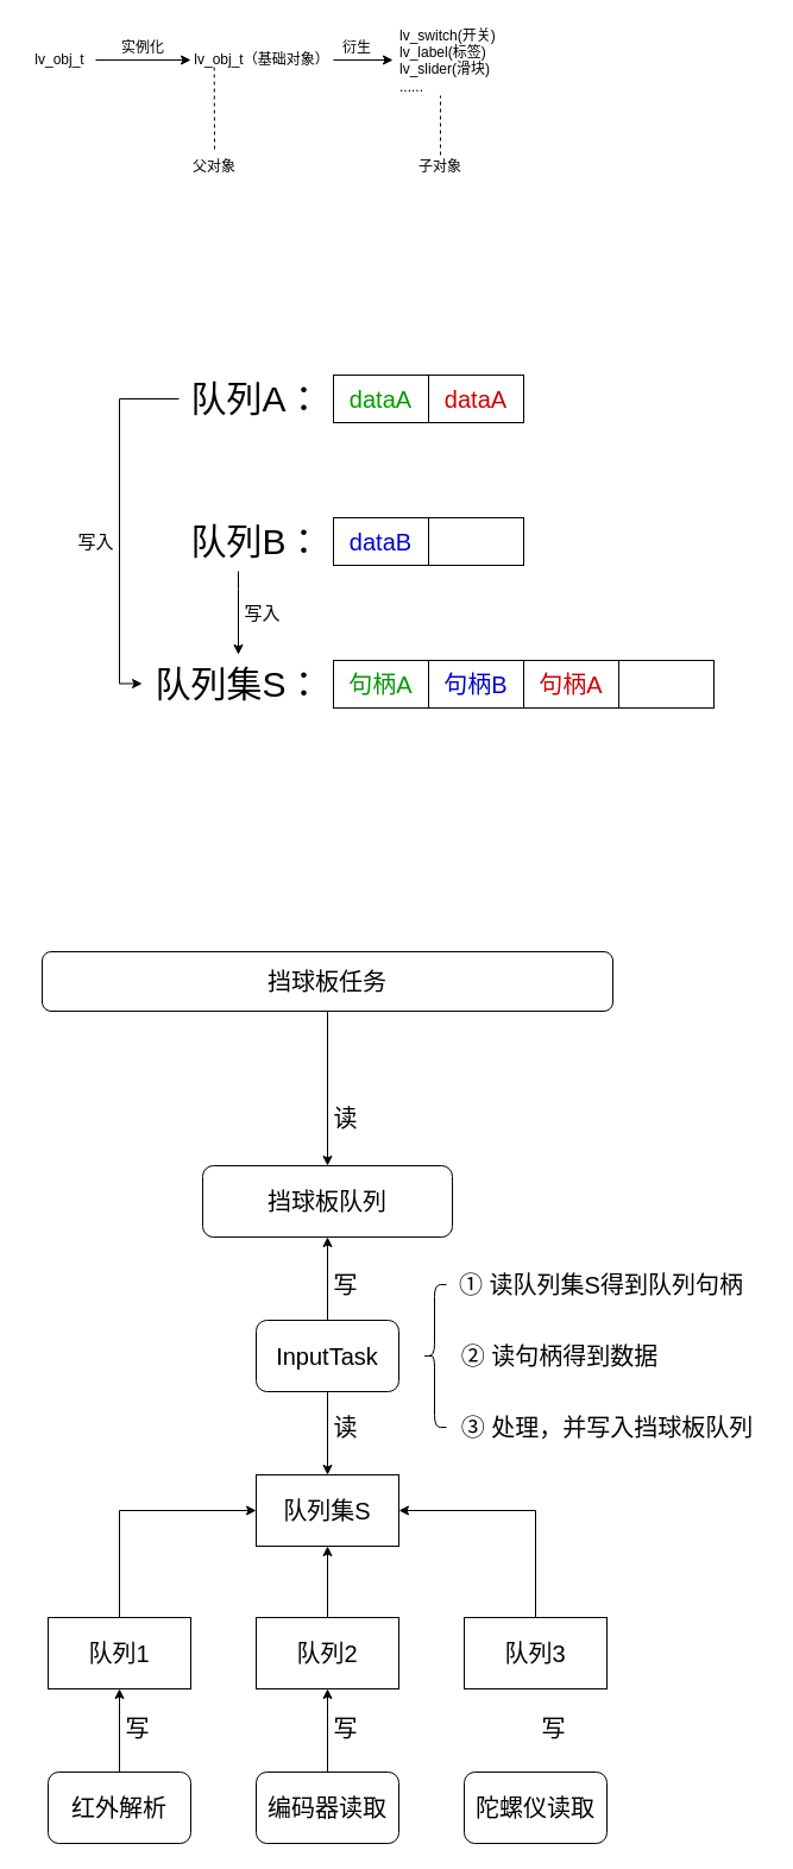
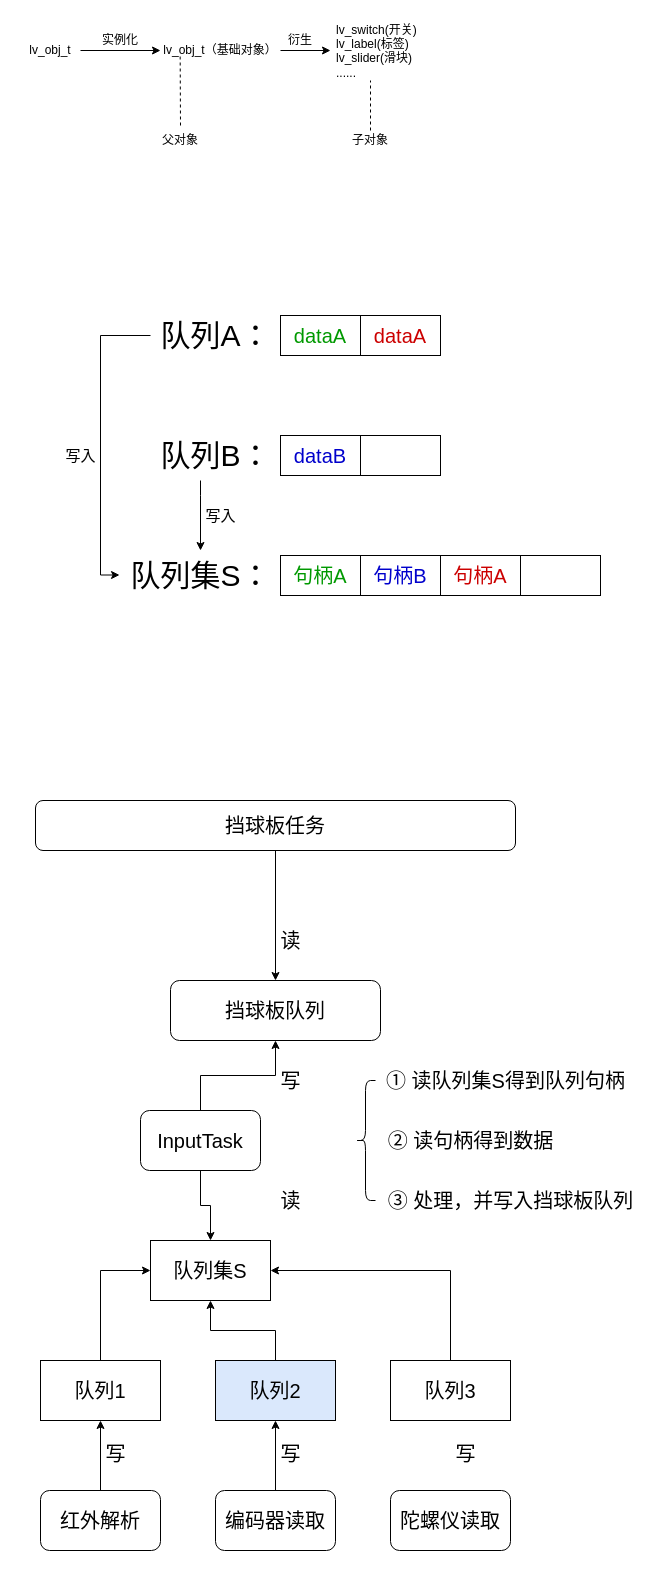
  <mxCell id="0" />
  <mxCell id="1" parent="0" />
  <mxCell id="2" value="" style="edgeStyle=orthogonalEdgeStyle;rounded=0;orthogonalLoop=1;jettySize=auto;html=1;" parent="1" source="3" target="6" edge="1"><mxGeometry relative="1" as="geometry" /></mxCell>
  <mxCell id="3" value="lv_obj_t" style="text;html=1;strokeColor=none;fillColor=none;align=center;verticalAlign=middle;whiteSpace=wrap;rounded=0;" parent="1" vertex="1"><mxGeometry x="20" y="35" width="60" height="30" as="geometry" /></mxCell>
  <mxCell id="4" value="lv_switch(开关)&lt;br&gt;lv_label(标签)&lt;br&gt;lv_slider(滑块)&lt;br&gt;......" style="text;strokeColor=none;fillColor=none;align=left;verticalAlign=middle;spacingLeft=4;spacingRight=4;overflow=hidden;points=[[0,0.5],[1,0.5]];portConstraint=eastwest;rotatable=0;whiteSpace=wrap;html=1;" parent="1" vertex="1"><mxGeometry x="330" y="20" width="100" height="60" as="geometry" /></mxCell>
  <mxCell id="5" value="" style="edgeStyle=orthogonalEdgeStyle;rounded=0;orthogonalLoop=1;jettySize=auto;html=1;" parent="1" source="6" target="4" edge="1"><mxGeometry relative="1" as="geometry" /></mxCell>
  <mxCell id="6" value="lv_obj_t（基础对象）" style="text;html=1;strokeColor=none;fillColor=none;align=center;verticalAlign=middle;whiteSpace=wrap;rounded=0;" parent="1" vertex="1"><mxGeometry x="160" y="35" width="120" height="30" as="geometry" /></mxCell>
  <mxCell id="7" value="实例化" style="text;html=1;strokeColor=none;fillColor=none;align=center;verticalAlign=middle;whiteSpace=wrap;rounded=0;" parent="1" vertex="1"><mxGeometry x="90" y="25" width="60" height="30" as="geometry" /></mxCell>
  <mxCell id="8" value="" style="endArrow=none;dashed=1;html=1;rounded=0;exitX=0.5;exitY=0;exitDx=0;exitDy=0;" parent="1" source="9" edge="1"><mxGeometry width="50" height="50" relative="1" as="geometry"><mxPoint x="179.66" y="115" as="sourcePoint" /><mxPoint x="179.66" y="55" as="targetPoint" /></mxGeometry></mxCell>
  <mxCell id="9" value="父对象" style="text;html=1;strokeColor=none;fillColor=none;align=center;verticalAlign=middle;whiteSpace=wrap;rounded=0;" parent="1" vertex="1"><mxGeometry x="150" y="125" width="60" height="30" as="geometry" /></mxCell>
  <mxCell id="10" value="衍生" style="text;html=1;strokeColor=none;fillColor=none;align=center;verticalAlign=middle;whiteSpace=wrap;rounded=0;" parent="1" vertex="1"><mxGeometry x="270" y="25" width="60" height="30" as="geometry" /></mxCell>
  <mxCell id="11" value="" style="endArrow=none;dashed=1;html=1;rounded=0;" parent="1" edge="1"><mxGeometry width="50" height="50" relative="1" as="geometry"><mxPoint x="370" y="130" as="sourcePoint" /><mxPoint x="370" y="80" as="targetPoint" /></mxGeometry></mxCell>
  <mxCell id="12" value="子对象" style="text;html=1;strokeColor=none;fillColor=none;align=center;verticalAlign=middle;whiteSpace=wrap;rounded=0;" parent="1" vertex="1"><mxGeometry x="340" y="125" width="60" height="30" as="geometry" /></mxCell>
  <mxCell id="13" value="&lt;font style=&quot;font-size: 30px;&quot;&gt;队列A：&lt;/font&gt;" style="text;html=1;align=center;verticalAlign=middle;resizable=0;points=[];autosize=1;strokeColor=none;fillColor=none;" vertex="1" parent="1"><mxGeometry x="150" y="310" width="130" height="50" as="geometry" /></mxCell>
  <mxCell id="14" value="dataA" style="rounded=0;whiteSpace=wrap;html=1;aspect=fixed;fontSize=20;fontColor=#009900;" vertex="1" parent="1"><mxGeometry x="280" y="315" width="80" height="40" as="geometry" /></mxCell>
  <mxCell id="15" value="dataA" style="rounded=0;whiteSpace=wrap;html=1;aspect=fixed;fontColor=#CC0000;fontSize=20;" vertex="1" parent="1"><mxGeometry x="360" y="315" width="80" height="40" as="geometry" /></mxCell>
  <mxCell id="16" value="" style="edgeStyle=orthogonalEdgeStyle;rounded=0;orthogonalLoop=1;jettySize=auto;html=1;" edge="1" parent="1" source="17" target="20"><mxGeometry relative="1" as="geometry"><Array as="points"><mxPoint x="200" y="495" /><mxPoint x="200" y="495" /></Array></mxGeometry></mxCell>
  <mxCell id="17" value="&lt;font style=&quot;font-size: 30px;&quot;&gt;队列B：&lt;/font&gt;" style="text;html=1;align=center;verticalAlign=middle;resizable=0;points=[];autosize=1;strokeColor=none;fillColor=none;" vertex="1" parent="1"><mxGeometry x="150" y="430" width="130" height="50" as="geometry" /></mxCell>
  <mxCell id="18" value="dataB" style="rounded=0;whiteSpace=wrap;html=1;aspect=fixed;fontColor=#0000CC;fontSize=20;" vertex="1" parent="1"><mxGeometry x="280" y="435" width="80" height="40" as="geometry" /></mxCell>
  <mxCell id="19" value="" style="rounded=0;whiteSpace=wrap;html=1;aspect=fixed;" vertex="1" parent="1"><mxGeometry x="360" y="435" width="80" height="40" as="geometry" /></mxCell>
  <mxCell id="20" value="&lt;font style=&quot;font-size: 30px;&quot;&gt;队列集S：&lt;/font&gt;" style="text;html=1;align=center;verticalAlign=middle;resizable=0;points=[];autosize=1;strokeColor=none;fillColor=none;" vertex="1" parent="1"><mxGeometry x="120" y="550" width="160" height="50" as="geometry" /></mxCell>
  <mxCell id="21" value="句柄A" style="rounded=0;whiteSpace=wrap;html=1;aspect=fixed;fontColor=#009900;fontSize=20;" vertex="1" parent="1"><mxGeometry x="280" y="555" width="80" height="40" as="geometry" /></mxCell>
  <mxCell id="22" value="句柄B" style="rounded=0;whiteSpace=wrap;html=1;aspect=fixed;fontColor=#0000CC;fontSize=20;" vertex="1" parent="1"><mxGeometry x="360" y="555" width="80" height="40" as="geometry" /></mxCell>
  <mxCell id="23" value="句柄A" style="rounded=0;whiteSpace=wrap;html=1;aspect=fixed;fontColor=#CC0000;fontSize=20;" vertex="1" parent="1"><mxGeometry x="440" y="555" width="80" height="40" as="geometry" /></mxCell>
  <mxCell id="24" value="" style="rounded=0;whiteSpace=wrap;html=1;aspect=fixed;" vertex="1" parent="1"><mxGeometry x="520" y="555" width="80" height="40" as="geometry" /></mxCell>
  <mxCell id="25" style="edgeStyle=orthogonalEdgeStyle;rounded=0;orthogonalLoop=1;jettySize=auto;html=1;entryX=-0.006;entryY=0.49;entryDx=0;entryDy=0;entryPerimeter=0;" edge="1" parent="1" source="13" target="20"><mxGeometry relative="1" as="geometry"><Array as="points"><mxPoint x="100" y="335" /><mxPoint x="100" y="575" /></Array></mxGeometry></mxCell>
  <mxCell id="26" value="写入" style="text;html=1;align=center;verticalAlign=middle;resizable=0;points=[];autosize=1;strokeColor=none;fillColor=none;fontSize=15;" vertex="1" parent="1"><mxGeometry x="55" y="440" width="50" height="30" as="geometry" /></mxCell>
  <mxCell id="27" value="写入" style="text;html=1;align=center;verticalAlign=middle;resizable=0;points=[];autosize=1;strokeColor=none;fillColor=none;fontSize=15;" vertex="1" parent="1"><mxGeometry x="195" y="500" width="50" height="30" as="geometry" /></mxCell>
  <mxCell id="28" value="" style="edgeStyle=orthogonalEdgeStyle;rounded=0;orthogonalLoop=1;jettySize=auto;html=1;" edge="1" parent="1" source="29" target="30"><mxGeometry relative="1" as="geometry" /></mxCell>
  <mxCell id="29" value="&lt;div&gt;&lt;font style=&quot;font-size: 20px;&quot;&gt;挡球板任务&lt;/font&gt;&lt;/div&gt;" style="rounded=1;whiteSpace=wrap;html=1;" vertex="1" parent="1"><mxGeometry x="35" y="800" width="480" height="50" as="geometry" /></mxCell>
  <mxCell id="30" value="&lt;div&gt;&lt;span style=&quot;background-color: initial;&quot;&gt;&lt;font style=&quot;font-size: 20px;&quot;&gt;挡球板队列&lt;/font&gt;&lt;/span&gt;&lt;/div&gt;" style="rounded=1;whiteSpace=wrap;html=1;" vertex="1" parent="1"><mxGeometry x="170" y="980" width="210" height="60" as="geometry" /></mxCell>
  <mxCell id="31" value="" style="edgeStyle=orthogonalEdgeStyle;rounded=0;orthogonalLoop=1;jettySize=auto;html=1;" edge="1" parent="1" source="33" target="30"><mxGeometry relative="1" as="geometry" /></mxCell>
  <mxCell id="32" style="edgeStyle=orthogonalEdgeStyle;rounded=0;orthogonalLoop=1;jettySize=auto;html=1;entryX=0.5;entryY=0;entryDx=0;entryDy=0;" edge="1" parent="1" source="33" target="34"><mxGeometry relative="1" as="geometry" /></mxCell>
- <mxCell id="33" value="&lt;font style=&quot;font-size: 20px;&quot;&gt;InputTask&lt;/font&gt;" style="rounded=1;whiteSpace=wrap;html=1;" vertex="1" parent="1"><mxGeometry x="215" y="1110" width="120" height="60" as="geometry" /></mxCell>
- <mxCell id="34" value="&lt;font style=&quot;font-size: 20px;&quot;&gt;队列集S&lt;/font&gt;" style="rounded=0;whiteSpace=wrap;html=1;" vertex="1" parent="1"><mxGeometry x="215" y="1240" width="120" height="60" as="geometry" /></mxCell>
+ <mxCell id="33" value="&lt;font style=&quot;font-size: 20px;&quot;&gt;InputTask&lt;/font&gt;" style="rounded=1;whiteSpace=wrap;html=1;" vertex="1" parent="1"><mxGeometry x="140" y="1110" width="120" height="60" as="geometry" /></mxCell>
+ <mxCell id="34" value="&lt;font style=&quot;font-size: 20px;&quot;&gt;队列集S&lt;/font&gt;" style="rounded=0;whiteSpace=wrap;html=1;" vertex="1" parent="1"><mxGeometry x="150" y="1240" width="120" height="60" as="geometry" /></mxCell>
  <mxCell id="35" style="edgeStyle=orthogonalEdgeStyle;rounded=0;orthogonalLoop=1;jettySize=auto;html=1;entryX=0;entryY=0.5;entryDx=0;entryDy=0;" edge="1" parent="1" source="36" target="34"><mxGeometry relative="1" as="geometry"><Array as="points"><mxPoint x="100" y="1270" /></Array></mxGeometry></mxCell>
  <mxCell id="36" value="&lt;font style=&quot;font-size: 20px;&quot;&gt;队列1&lt;/font&gt;" style="rounded=0;whiteSpace=wrap;html=1;" vertex="1" parent="1"><mxGeometry x="40" y="1360" width="120" height="60" as="geometry" /></mxCell>
  <mxCell id="37" value="" style="edgeStyle=orthogonalEdgeStyle;rounded=0;orthogonalLoop=1;jettySize=auto;html=1;" edge="1" parent="1" source="38" target="34"><mxGeometry relative="1" as="geometry" /></mxCell>
- <mxCell id="38" value="&lt;font style=&quot;font-size: 20px;&quot;&gt;队列2&lt;/font&gt;" style="rounded=0;whiteSpace=wrap;html=1;" vertex="1" parent="1"><mxGeometry x="215" y="1360" width="120" height="60" as="geometry" /></mxCell>
+ <mxCell id="38" value="&lt;font style=&quot;font-size: 20px;&quot;&gt;队列2&lt;/font&gt;" style="rounded=0;whiteSpace=wrap;html=1;fillColor=#dae8fc;" vertex="1" parent="1"><mxGeometry x="215" y="1360" width="120" height="60" as="geometry" /></mxCell>
  <mxCell id="39" style="edgeStyle=orthogonalEdgeStyle;rounded=0;orthogonalLoop=1;jettySize=auto;html=1;entryX=1;entryY=0.5;entryDx=0;entryDy=0;" edge="1" parent="1" source="40" target="34"><mxGeometry relative="1" as="geometry"><Array as="points"><mxPoint x="450" y="1270" /></Array></mxGeometry></mxCell>
  <mxCell id="40" value="&lt;font style=&quot;font-size: 20px;&quot;&gt;队列3&lt;/font&gt;" style="rounded=0;whiteSpace=wrap;html=1;" vertex="1" parent="1"><mxGeometry x="390" y="1360" width="120" height="60" as="geometry" /></mxCell>
  <mxCell id="41" value="" style="edgeStyle=orthogonalEdgeStyle;rounded=0;orthogonalLoop=1;jettySize=auto;html=1;" edge="1" parent="1" source="42" target="36"><mxGeometry relative="1" as="geometry" /></mxCell>
  <mxCell id="42" value="&lt;font style=&quot;font-size: 20px;&quot;&gt;红外解析&lt;/font&gt;" style="rounded=1;whiteSpace=wrap;html=1;" vertex="1" parent="1"><mxGeometry x="40" y="1490" width="120" height="60" as="geometry" /></mxCell>
  <mxCell id="43" value="" style="edgeStyle=orthogonalEdgeStyle;rounded=0;orthogonalLoop=1;jettySize=auto;html=1;" edge="1" parent="1" source="44" target="38"><mxGeometry relative="1" as="geometry" /></mxCell>
  <mxCell id="44" value="&lt;font style=&quot;font-size: 20px;&quot;&gt;编码器读取&lt;/font&gt;" style="rounded=1;whiteSpace=wrap;html=1;" vertex="1" parent="1"><mxGeometry x="215" y="1490" width="120" height="60" as="geometry" /></mxCell>
  <mxCell id="45" value="&lt;font style=&quot;font-size: 20px;&quot;&gt;陀螺仪读取&lt;/font&gt;" style="rounded=1;whiteSpace=wrap;html=1;" vertex="1" parent="1"><mxGeometry x="390" y="1490" width="120" height="60" as="geometry" /></mxCell>
  <mxCell id="46" value="&lt;font style=&quot;font-size: 20px;&quot;&gt;①&amp;nbsp;读队列集S得到队列句柄&lt;/font&gt;" style="text;html=1;align=center;verticalAlign=middle;resizable=0;points=[];autosize=1;strokeColor=none;fillColor=none;" vertex="1" parent="1"><mxGeometry x="375" y="1060" width="260" height="40" as="geometry" /></mxCell>
  <mxCell id="47" value="&lt;font style=&quot;font-size: 20px;&quot;&gt;②&amp;nbsp;读句柄得到数据&lt;/font&gt;" style="text;html=1;align=center;verticalAlign=middle;resizable=0;points=[];autosize=1;strokeColor=none;fillColor=none;" vertex="1" parent="1"><mxGeometry x="375" y="1120" width="190" height="40" as="geometry" /></mxCell>
  <mxCell id="48" value="&lt;font style=&quot;font-size: 20px;&quot;&gt;③&amp;nbsp;处理，并写入挡球板队列&lt;/font&gt;" style="text;html=1;align=center;verticalAlign=middle;resizable=0;points=[];autosize=1;strokeColor=none;fillColor=none;" vertex="1" parent="1"><mxGeometry x="375" y="1180" width="270" height="40" as="geometry" /></mxCell>
  <mxCell id="49" value="&lt;font style=&quot;font-size: 20px;&quot;&gt;写&lt;/font&gt;" style="text;html=1;align=center;verticalAlign=middle;resizable=0;points=[];autosize=1;strokeColor=none;fillColor=none;" vertex="1" parent="1"><mxGeometry x="95" y="1433" width="40" height="40" as="geometry" /></mxCell>
  <mxCell id="50" value="&lt;font style=&quot;font-size: 20px;&quot;&gt;写&lt;/font&gt;" style="text;html=1;align=center;verticalAlign=middle;resizable=0;points=[];autosize=1;strokeColor=none;fillColor=none;" vertex="1" parent="1"><mxGeometry x="270" y="1433" width="40" height="40" as="geometry" /></mxCell>
  <mxCell id="51" value="&lt;font style=&quot;font-size: 20px;&quot;&gt;写&lt;/font&gt;" style="text;html=1;align=center;verticalAlign=middle;resizable=0;points=[];autosize=1;strokeColor=none;fillColor=none;" vertex="1" parent="1"><mxGeometry x="445" y="1433" width="40" height="40" as="geometry" /></mxCell>
  <mxCell id="52" value="&lt;font style=&quot;font-size: 20px;&quot;&gt;写&lt;/font&gt;" style="text;html=1;align=center;verticalAlign=middle;resizable=0;points=[];autosize=1;strokeColor=none;fillColor=none;" vertex="1" parent="1"><mxGeometry x="270" y="1060" width="40" height="40" as="geometry" /></mxCell>
  <mxCell id="53" value="&lt;font style=&quot;font-size: 20px;&quot;&gt;读&lt;/font&gt;" style="text;html=1;align=center;verticalAlign=middle;resizable=0;points=[];autosize=1;strokeColor=none;fillColor=none;" vertex="1" parent="1"><mxGeometry x="270" y="1180" width="40" height="40" as="geometry" /></mxCell>
  <mxCell id="54" value="&lt;font style=&quot;font-size: 20px;&quot;&gt;读&lt;/font&gt;" style="text;html=1;align=center;verticalAlign=middle;resizable=0;points=[];autosize=1;strokeColor=none;fillColor=none;" vertex="1" parent="1"><mxGeometry x="270" y="920" width="40" height="40" as="geometry" /></mxCell>
  <mxCell id="55" value="" style="shape=curlyBracket;whiteSpace=wrap;html=1;rounded=1;labelPosition=left;verticalLabelPosition=middle;align=right;verticalAlign=middle;" vertex="1" parent="1"><mxGeometry x="355" y="1080" width="20" height="120" as="geometry" /></mxCell>
